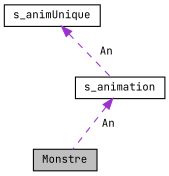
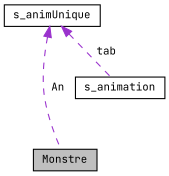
  digraph {
    fontname="JetBrains Mono"
    node [color=black fillcolor=white fontname="JetBrains Mono" fontsize=10 shape=record style=filled]
    edge [color=darkorchid3 dir=back fontname="JetBrains Mono" fontsize=10 labelfontname=Helvetica labelfontsize=10 style=dashed]
    n1 [fillcolor=grey75 fontcolor=black height=0.2 label=Monstre width=0.4]
    n2 [height=0.2 label=s_animation width=0.4]
    n3 [height=0.2 label=s_animUnique width=0.4]
-   n2 -> n1 [label=" An"]
-   n3 -> n2 [label=" An"]
+   n3 -> n1 [label=" An"]
+   n3 -> n2 [label=" tab"]
  }
